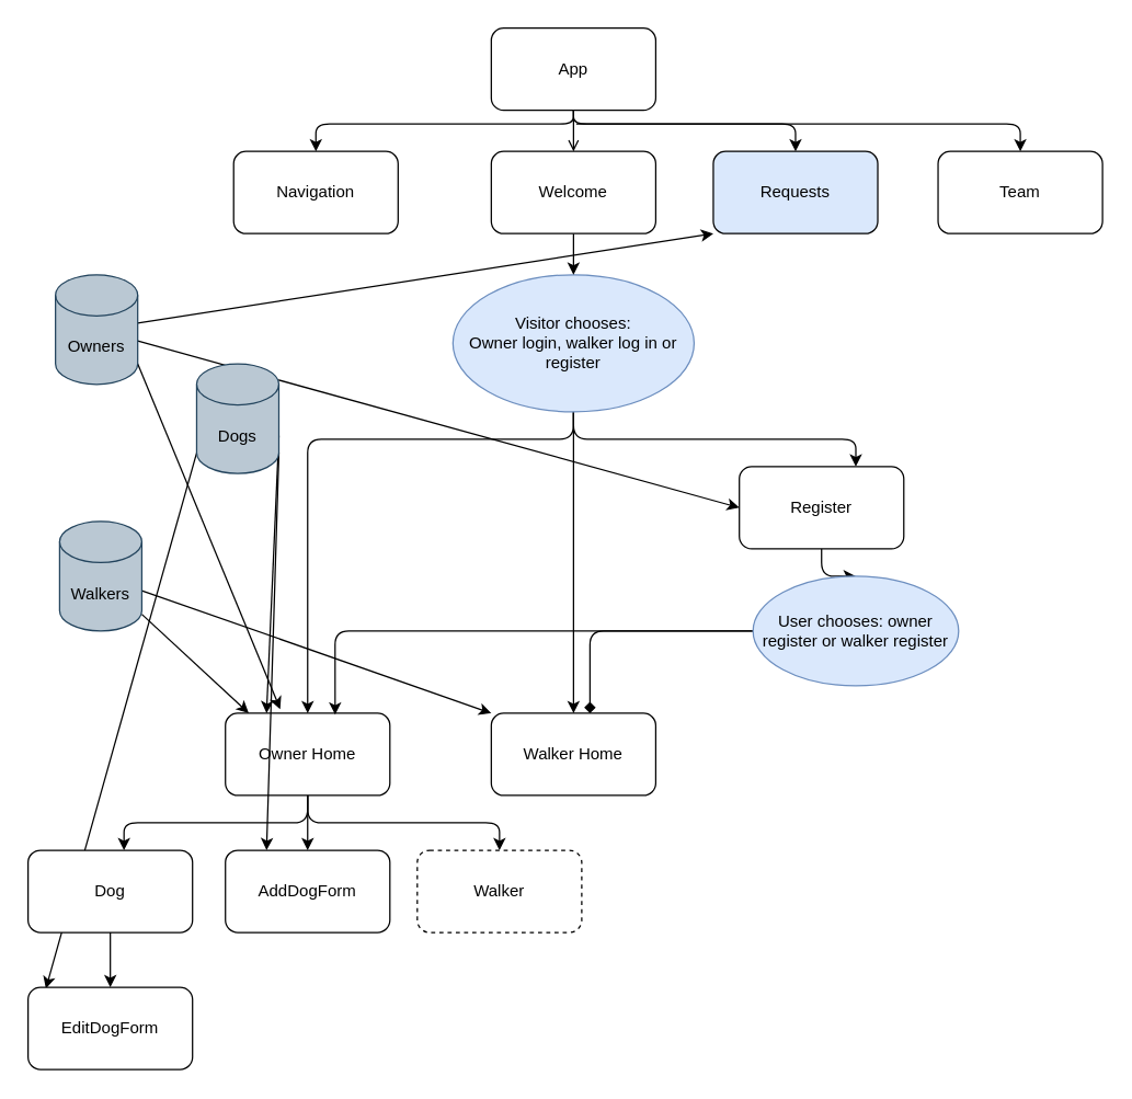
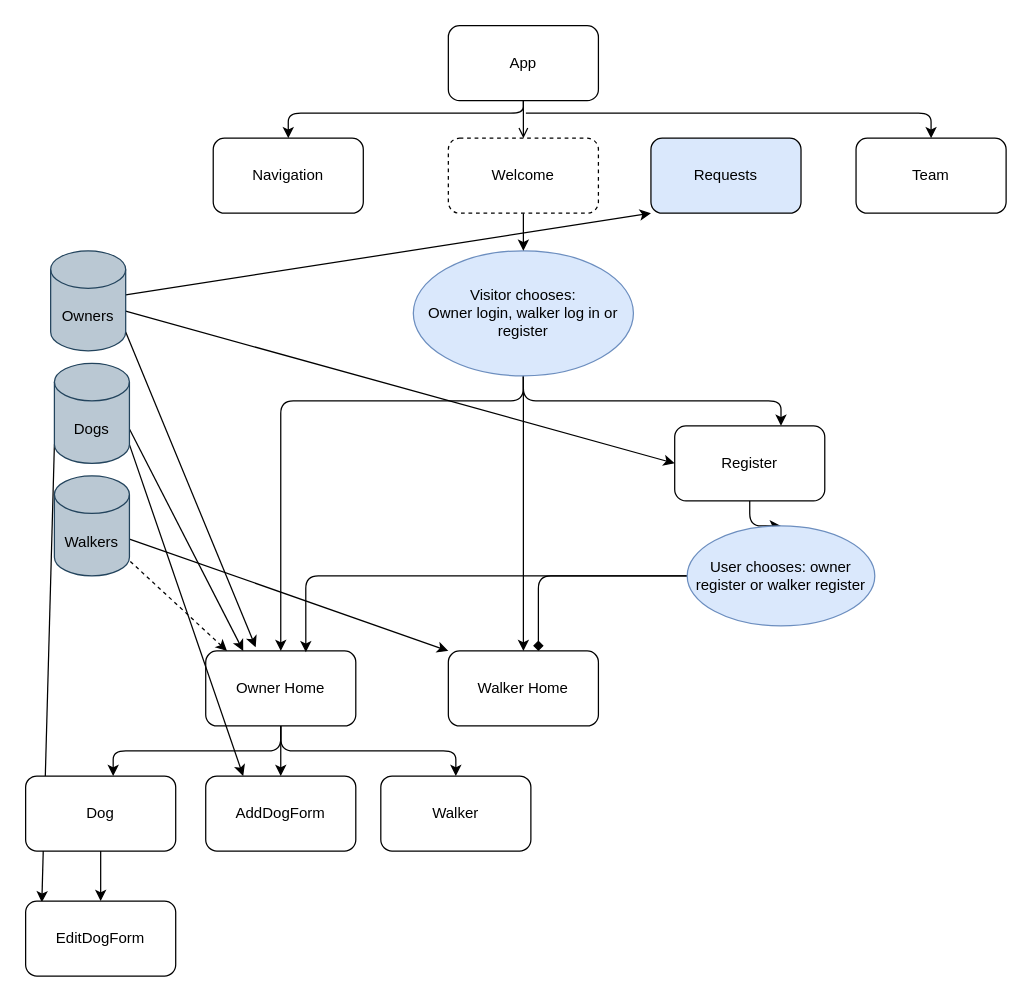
  <mxCell id="0" />
  <mxCell id="1" parent="0" />
  <mxCell id="2" value="" style="edgeStyle=orthogonalEdgeStyle;rounded=1;orthogonalLoop=1;jettySize=auto;html=1;entryX=0.5;entryY=0;entryDx=0;entryDy=0;endArrow=open;" edge="1" parent="1" source="4" target="18"><mxGeometry relative="1" as="geometry" /></mxCell>
  <mxCell id="3" value="" style="edgeStyle=orthogonalEdgeStyle;rounded=1;orthogonalLoop=1;jettySize=auto;html=1;" edge="1" parent="1" source="4" target="19"><mxGeometry relative="1" as="geometry"><Array as="points"><mxPoint x="418" y="90" /><mxPoint x="230" y="90" /></Array></mxGeometry></mxCell>
  <mxCell id="4" value="App" style="rounded=1;whiteSpace=wrap;html=1;" vertex="1" parent="1"><mxGeometry x="358" y="20" width="120" height="60" as="geometry" /></mxCell>
  <mxCell id="5" value="" style="edgeStyle=orthogonalEdgeStyle;rounded=1;orthogonalLoop=1;jettySize=auto;html=1;" edge="1" parent="1" source="8" target="10"><mxGeometry relative="1" as="geometry"><Array as="points"><mxPoint x="418" y="320" /><mxPoint x="224" y="320" /></Array></mxGeometry></mxCell>
  <mxCell id="6" value="" style="edgeStyle=orthogonalEdgeStyle;rounded=1;orthogonalLoop=1;jettySize=auto;html=1;" edge="1" parent="1" source="8" target="11"><mxGeometry relative="1" as="geometry" /></mxCell>
  <mxCell id="7" value="" style="edgeStyle=orthogonalEdgeStyle;rounded=1;orthogonalLoop=1;jettySize=auto;html=1;" edge="1" parent="1" source="8" target="13"><mxGeometry relative="1" as="geometry"><Array as="points"><mxPoint x="418" y="320" /><mxPoint x="624" y="320" /></Array></mxGeometry></mxCell>
  <mxCell id="8" value="Visitor chooses:&lt;br&gt;Owner login, walker log in or register" style="ellipse;whiteSpace=wrap;html=1;rounded=1;fillColor=#dae8fc;strokeColor=#6c8ebf;" vertex="1" parent="1"><mxGeometry x="330" y="200" width="176" height="100" as="geometry" /></mxCell>
  <mxCell id="9" value="" style="edgeStyle=orthogonalEdgeStyle;rounded=1;orthogonalLoop=1;jettySize=auto;html=1;startArrow=classic;startFill=1;endArrow=none;endFill=0;strokeColor=none;" edge="1" parent="1" source="10" target="35"><mxGeometry relative="1" as="geometry" /></mxCell>
  <mxCell id="10" value="Owner Home" style="whiteSpace=wrap;html=1;rounded=1;" vertex="1" parent="1"><mxGeometry x="164" y="520" width="120" height="60" as="geometry" /></mxCell>
  <mxCell id="11" value="Walker Home" style="whiteSpace=wrap;html=1;rounded=1;" vertex="1" parent="1"><mxGeometry x="358" y="520" width="120" height="60" as="geometry" /></mxCell>
  <mxCell id="12" value="" style="edgeStyle=orthogonalEdgeStyle;rounded=1;orthogonalLoop=1;jettySize=auto;html=1;" edge="1" parent="1" source="13" target="16"><mxGeometry relative="1" as="geometry" /></mxCell>
  <mxCell id="13" value="Register" style="whiteSpace=wrap;html=1;rounded=1;" vertex="1" parent="1"><mxGeometry x="539" y="340" width="120" height="60" as="geometry" /></mxCell>
  <mxCell id="14" style="edgeStyle=orthogonalEdgeStyle;rounded=1;orthogonalLoop=1;jettySize=auto;html=1;entryX=0.667;entryY=0.017;entryDx=0;entryDy=0;entryPerimeter=0;" edge="1" parent="1" source="16" target="10"><mxGeometry relative="1" as="geometry" /></mxCell>
  <mxCell id="15" style="edgeStyle=orthogonalEdgeStyle;rounded=1;orthogonalLoop=1;jettySize=auto;html=1;endArrow=diamond;" edge="1" parent="1" source="16" target="11"><mxGeometry relative="1" as="geometry"><Array as="points"><mxPoint x="430" y="460" /></Array></mxGeometry></mxCell>
  <mxCell id="16" value="User chooses: owner register or walker register" style="ellipse;whiteSpace=wrap;html=1;rounded=1;fillColor=#dae8fc;strokeColor=#6c8ebf;" vertex="1" parent="1"><mxGeometry x="549" y="420" width="150" height="80" as="geometry" /></mxCell>
  <mxCell id="17" value="" style="edgeStyle=orthogonalEdgeStyle;rounded=1;orthogonalLoop=1;jettySize=auto;html=1;" edge="1" parent="1" source="18" target="8"><mxGeometry relative="1" as="geometry" /></mxCell>
- <mxCell id="18" value="Welcome" style="rounded=1;whiteSpace=wrap;html=1;" vertex="1" parent="1"><mxGeometry x="358" y="110" width="120" height="60" as="geometry" /></mxCell>
+ <mxCell id="18" value="Welcome" style="rounded=1;whiteSpace=wrap;html=1;dashed=1;" vertex="1" parent="1"><mxGeometry x="358" y="110" width="120" height="60" as="geometry" /></mxCell>
  <mxCell id="19" value="Navigation" style="rounded=1;whiteSpace=wrap;html=1;" vertex="1" parent="1"><mxGeometry x="170" y="110" width="120" height="60" as="geometry" /></mxCell>
  <mxCell id="20" value="" style="edgeStyle=orthogonalEdgeStyle;rounded=1;orthogonalLoop=1;jettySize=auto;html=1;strokeColor=none;endArrow=none;endFill=0;dashed=1;" edge="1" parent="1" target="13"><mxGeometry relative="1" as="geometry"><mxPoint x="730" y="380" as="sourcePoint" /></mxGeometry></mxCell>
  <mxCell id="21" style="edgeStyle=orthogonalEdgeStyle;rounded=1;orthogonalLoop=1;jettySize=auto;html=1;startArrow=classic;startFill=1;endArrow=none;endFill=0;strokeColor=default;" edge="1" parent="1" source="22"><mxGeometry relative="1" as="geometry"><mxPoint x="420" y="90" as="targetPoint" /><Array as="points"><mxPoint x="744" y="90" /></Array></mxGeometry></mxCell>
  <mxCell id="22" value="Team" style="rounded=1;whiteSpace=wrap;html=1;" vertex="1" parent="1"><mxGeometry x="684" y="110" width="120" height="60" as="geometry" /></mxCell>
  <mxCell id="23" style="rounded=1;orthogonalLoop=1;jettySize=auto;html=1;startArrow=classic;startFill=1;endArrow=none;endFill=0;strokeColor=default;exitX=0;exitY=1;exitDx=0;exitDy=0;" edge="1" parent="1" source="43" target="26"><mxGeometry relative="1" as="geometry" /></mxCell>
  <mxCell id="24" style="edgeStyle=none;rounded=1;orthogonalLoop=1;jettySize=auto;html=1;startArrow=classic;startFill=1;endArrow=none;endFill=0;strokeColor=default;exitX=0;exitY=0.5;exitDx=0;exitDy=0;" edge="1" parent="1" source="13" target="26"><mxGeometry relative="1" as="geometry" /></mxCell>
  <mxCell id="25" style="edgeStyle=none;rounded=1;orthogonalLoop=1;jettySize=auto;html=1;startArrow=classic;startFill=1;endArrow=none;endFill=0;strokeColor=default;exitX=0.333;exitY=-0.05;exitDx=0;exitDy=0;exitPerimeter=0;entryX=1;entryY=1;entryDx=0;entryDy=-15;entryPerimeter=0;" edge="1" parent="1" source="10" target="26"><mxGeometry relative="1" as="geometry" /></mxCell>
  <mxCell id="26" value="Owners" style="shape=cylinder3;whiteSpace=wrap;html=1;boundedLbl=1;backgroundOutline=1;size=15;fillColor=#bac8d3;strokeColor=#23445d;" vertex="1" parent="1"><mxGeometry x="40" y="200" width="60" height="80" as="geometry" /></mxCell>
  <mxCell id="27" style="edgeStyle=none;rounded=1;orthogonalLoop=1;jettySize=auto;html=1;startArrow=classic;startFill=1;endArrow=none;endFill=0;strokeColor=default;exitX=0;exitY=0;exitDx=0;exitDy=0;" edge="1" parent="1" source="11" target="29"><mxGeometry relative="1" as="geometry" /></mxCell>
- <mxCell id="28" style="edgeStyle=none;rounded=1;orthogonalLoop=1;jettySize=auto;html=1;startArrow=classic;startFill=1;endArrow=none;endFill=0;strokeColor=default;exitX=0.142;exitY=0;exitDx=0;exitDy=0;exitPerimeter=0;" edge="1" parent="1" source="10" target="29"><mxGeometry relative="1" as="geometry" /></mxCell>
+ <mxCell id="28" style="edgeStyle=none;rounded=1;orthogonalLoop=1;jettySize=auto;html=1;startArrow=classic;startFill=1;endArrow=none;endFill=0;strokeColor=default;exitX=0.142;exitY=0;exitDx=0;exitDy=0;exitPerimeter=0;dashed=1;" edge="1" parent="1" source="10" target="29"><mxGeometry relative="1" as="geometry" /></mxCell>
  <mxCell id="29" value="Walkers" style="shape=cylinder3;whiteSpace=wrap;html=1;boundedLbl=1;backgroundOutline=1;size=15;fillColor=#bac8d3;strokeColor=#23445d;" vertex="1" parent="1"><mxGeometry x="43" y="380" width="60" height="80" as="geometry" /></mxCell>
  <mxCell id="30" style="edgeStyle=none;rounded=1;orthogonalLoop=1;jettySize=auto;html=1;startArrow=classic;startFill=1;endArrow=none;endFill=0;strokeColor=default;exitX=0.25;exitY=0;exitDx=0;exitDy=0;entryX=1;entryY=0;entryDx=0;entryDy=52.5;entryPerimeter=0;" edge="1" parent="1" source="10" target="33"><mxGeometry relative="1" as="geometry" /></mxCell>
  <mxCell id="31" style="edgeStyle=none;rounded=1;orthogonalLoop=1;jettySize=auto;html=1;startArrow=classic;startFill=1;endArrow=none;endFill=0;strokeColor=default;exitX=0.25;exitY=0;exitDx=0;exitDy=0;entryX=1;entryY=1;entryDx=0;entryDy=-15;entryPerimeter=0;" edge="1" parent="1" source="37" target="33"><mxGeometry relative="1" as="geometry" /></mxCell>
  <mxCell id="32" style="edgeStyle=none;rounded=1;orthogonalLoop=1;jettySize=auto;html=1;exitX=0.108;exitY=0.017;exitDx=0;exitDy=0;exitPerimeter=0;entryX=0;entryY=1;entryDx=0;entryDy=-15;entryPerimeter=0;startArrow=classic;startFill=1;endArrow=none;endFill=0;strokeColor=default;" edge="1" parent="1" source="41" target="33"><mxGeometry relative="1" as="geometry" /></mxCell>
- <mxCell id="33" value="Dogs" style="shape=cylinder3;whiteSpace=wrap;html=1;boundedLbl=1;backgroundOutline=1;size=15;fillColor=#bac8d3;strokeColor=#23445d;" vertex="1" parent="1"><mxGeometry x="143" y="265" width="60" height="80" as="geometry" /></mxCell>
+ <mxCell id="33" value="Dogs" style="shape=cylinder3;whiteSpace=wrap;html=1;boundedLbl=1;backgroundOutline=1;size=15;fillColor=#bac8d3;strokeColor=#23445d;" vertex="1" parent="1"><mxGeometry x="43" y="290" width="60" height="80" as="geometry" /></mxCell>
  <mxCell id="34" style="edgeStyle=orthogonalEdgeStyle;rounded=1;orthogonalLoop=1;jettySize=auto;html=1;startArrow=classic;startFill=1;endArrow=none;endFill=0;strokeColor=default;" edge="1" parent="1" source="35"><mxGeometry relative="1" as="geometry"><mxPoint x="224" y="580" as="targetPoint" /><Array as="points"><mxPoint x="90" y="600" /><mxPoint x="224" y="600" /></Array></mxGeometry></mxCell>
  <mxCell id="35" value="Dog" style="whiteSpace=wrap;html=1;rounded=1;" vertex="1" parent="1"><mxGeometry x="20" y="620" width="120" height="60" as="geometry" /></mxCell>
  <mxCell id="36" style="edgeStyle=orthogonalEdgeStyle;rounded=1;orthogonalLoop=1;jettySize=auto;html=1;startArrow=classic;startFill=1;endArrow=none;endFill=0;strokeColor=default;" edge="1" parent="1" source="37"><mxGeometry relative="1" as="geometry"><mxPoint x="224" y="580" as="targetPoint" /></mxGeometry></mxCell>
  <mxCell id="37" value="AddDogForm" style="whiteSpace=wrap;html=1;rounded=1;" vertex="1" parent="1"><mxGeometry x="164" y="620" width="120" height="60" as="geometry" /></mxCell>
  <mxCell id="38" style="edgeStyle=orthogonalEdgeStyle;rounded=1;orthogonalLoop=1;jettySize=auto;html=1;startArrow=classic;startFill=1;endArrow=none;endFill=0;strokeColor=default;entryX=0.5;entryY=1;entryDx=0;entryDy=0;" edge="1" parent="1" source="39" target="10"><mxGeometry relative="1" as="geometry"><mxPoint x="220" y="580" as="targetPoint" /><Array as="points"><mxPoint x="364" y="600" /><mxPoint x="224" y="600" /></Array></mxGeometry></mxCell>
- <mxCell id="39" value="Walker" style="whiteSpace=wrap;html=1;rounded=1;dashed=1;" vertex="1" parent="1"><mxGeometry x="304" y="620" width="120" height="60" as="geometry" /></mxCell>
+ <mxCell id="39" value="Walker" style="whiteSpace=wrap;html=1;rounded=1;" vertex="1" parent="1"><mxGeometry x="304" y="620" width="120" height="60" as="geometry" /></mxCell>
  <mxCell id="40" style="edgeStyle=orthogonalEdgeStyle;rounded=1;orthogonalLoop=1;jettySize=auto;html=1;entryX=0.5;entryY=1;entryDx=0;entryDy=0;startArrow=classic;startFill=1;endArrow=none;endFill=0;strokeColor=default;" edge="1" parent="1" source="41" target="35"><mxGeometry relative="1" as="geometry" /></mxCell>
  <mxCell id="41" value="EditDogForm" style="rounded=1;whiteSpace=wrap;html=1;" vertex="1" parent="1"><mxGeometry x="20" y="720" width="120" height="60" as="geometry" /></mxCell>
- <mxCell id="42" style="edgeStyle=orthogonalEdgeStyle;rounded=1;orthogonalLoop=1;jettySize=auto;html=1;entryX=0.5;entryY=1;entryDx=0;entryDy=0;startArrow=classic;startFill=1;endArrow=none;endFill=0;strokeColor=default;" edge="1" parent="1" source="43" target="4"><mxGeometry relative="1" as="geometry"><Array as="points"><mxPoint x="580" y="90" /><mxPoint x="418" y="90" /></Array></mxGeometry></mxCell>
  <mxCell id="43" value="Requests" style="rounded=1;whiteSpace=wrap;html=1;fillColor=#dae8fc;" vertex="1" parent="1"><mxGeometry x="520" y="110" width="120" height="60" as="geometry" /></mxCell>
